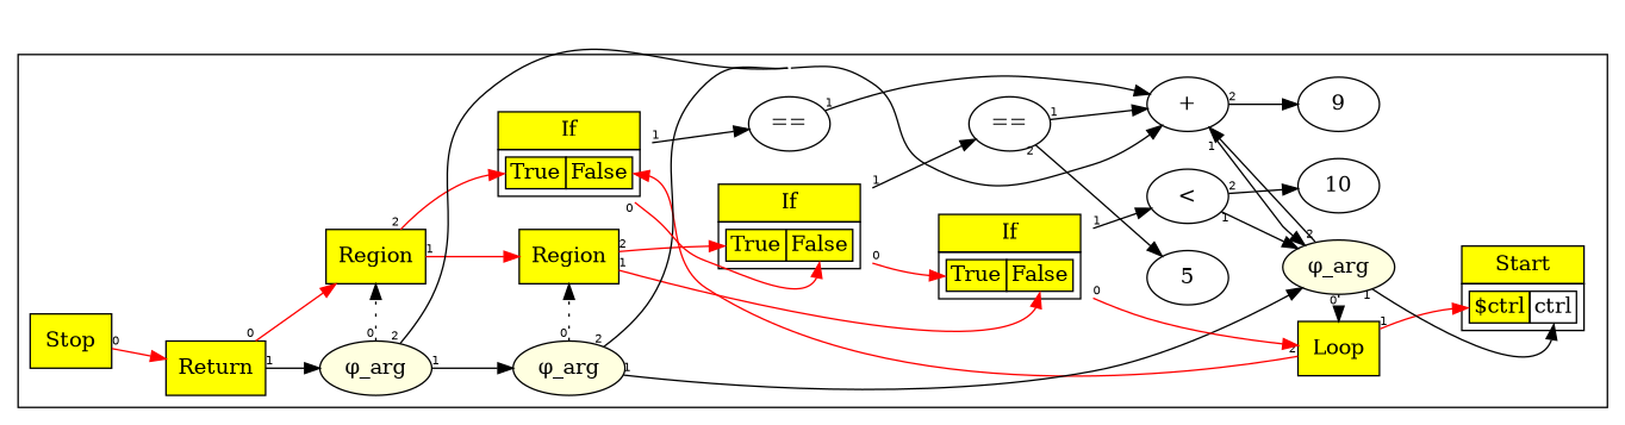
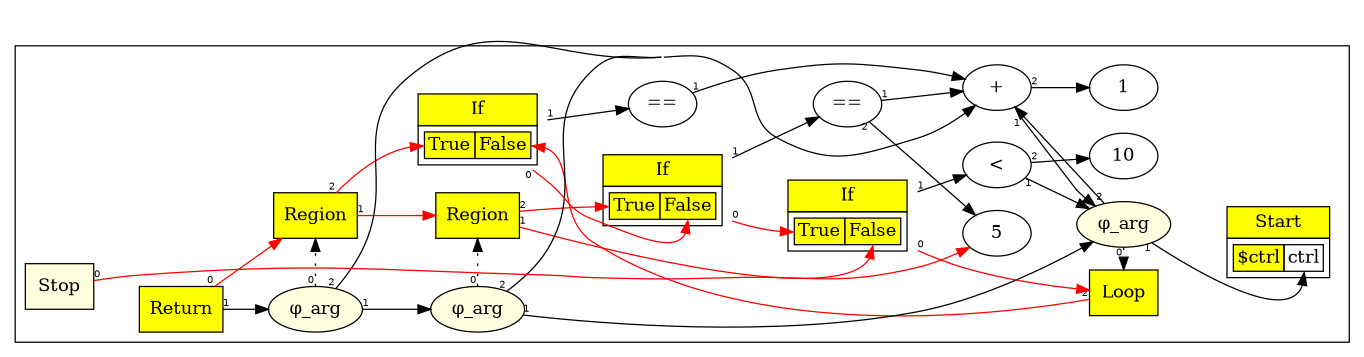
  digraph {
    compound=true
    concentrate=true
    ordering=in
    rankdir=LR
    edge [fontname=Helvetica fontsize=8 taillabel=1]
    n1 [fillcolor=yellow label=Loop shape=box style=filled]
    n2 [fillcolor=lightyellow label="&phi;_arg" style=filled]
    n3 [fillcolor=yellow label=Region shape=box style=filled]
    n4 [fillcolor=lightyellow label="&phi;_arg" style=filled]
    n5 [fillcolor=yellow label=Region shape=box style=filled]
    n6 [fillcolor=lightyellow label="&phi;_arg" style=filled]
    n7 [label=< 			<TABLE BORDER="0" CELLBORDER="1" CELLSPACING="0" CELLPADDING="4"> 			<TR><TD BGCOLOR="yellow">Start</TD></TR> 			<TR><TD> 				<TABLE BORDER="0" CELLBORDER="1" CELLSPACING="0"> 				<TR><TD PORT="p0" BGCOLOR="yellow">$ctrl</TD><TD PORT="p1">ctrl</TD></TR> 				</TABLE> 			</TD></TR> 			</TABLE>> shape=plaintext]
-   n8 [fillcolor=yellow label=Stop shape=box style=filled]
+   n8 [fillcolor=lightyellow label=Stop shape=box style=filled]
    n9 [label=10]
    n10 [label="<"]
    n11 [label=< 			<TABLE BORDER="0" CELLBORDER="1" CELLSPACING="0" CELLPADDING="4"> 			<TR><TD BGCOLOR="yellow">If</TD></TR> 			<TR><TD> 				<TABLE BORDER="0" CELLBORDER="1" CELLSPACING="0"> 				<TR><TD PORT="p0" BGCOLOR="yellow">True</TD><TD PORT="p1" BGCOLOR="yellow">False</TD></TR> 				</TABLE> 			</TD></TR> 			</TABLE>> shape=plaintext]
-   n12 [label=9]
+   n12 [label=1]
    n13 [label="+"]
    n14 [label=5]
    n15 [label="=="]
    n16 [label=< 			<TABLE BORDER="0" CELLBORDER="1" CELLSPACING="0" CELLPADDING="4"> 			<TR><TD BGCOLOR="yellow">If</TD></TR> 			<TR><TD> 				<TABLE BORDER="0" CELLBORDER="1" CELLSPACING="0"> 				<TR><TD PORT="p0" BGCOLOR="yellow">True</TD><TD PORT="p1" BGCOLOR="yellow">False</TD></TR> 				</TABLE> 			</TD></TR> 			</TABLE>> shape=plaintext]
    n17 [label="=="]
    n18 [label=< 			<TABLE BORDER="0" CELLBORDER="1" CELLSPACING="0" CELLPADDING="4"> 			<TR><TD BGCOLOR="yellow">If</TD></TR> 			<TR><TD> 				<TABLE BORDER="0" CELLBORDER="1" CELLSPACING="0"> 				<TR><TD PORT="p0" BGCOLOR="yellow">True</TD><TD PORT="p1" BGCOLOR="yellow">False</TD></TR> 				</TABLE> 			</TD></TR> 			</TABLE>> shape=plaintext]
    n19 [fillcolor=yellow label=Return shape=box style=filled]
    subgraph cluster_1 {
      n7
      n8
      n9
      n10
      n11
      n12
      n13
      n14
      n15
      n16
      n17
      n18
      n19
      subgraph sub_2 {
        rank=same
        n1
        n2
      }
      subgraph sub_3 {
        rank=same
        n3
        n4
      }
      subgraph sub_4 {
        rank=same
        n5
        n6
      }
    }
-   n1 -> n7 [color=red headport=p0]
    n1 -> n18 [color=red constraint=false headport=p1 taillabel=2]
    n2 -> n1 [style=dotted taillabel=0]
    n2 -> n7 [headport=p1]
    n2 -> n13 [constraint=false taillabel=2]
    n3 -> n11 [color=red headport=p1]
    n3 -> n16 [color=red headport=p0 taillabel=2]
    n4 -> n2
    n4 -> n3 [style=dotted taillabel=0]
    n4 -> n13 [constraint=false taillabel=2]
    n5 -> n3 [color=red]
    n5 -> n18 [color=red headport=p0 taillabel=2]
    n6 -> n4
    n6 -> n5 [style=dotted taillabel=0]
    n6 -> n13 [constraint=false taillabel=2]
-   n8 -> n19 [color=red taillabel=0]
+   n8 -> n14 [color=red taillabel=0]
    n10 -> n2
    n10 -> n9 [taillabel=2]
    n11 -> n1 [color=red taillabel=0]
    n11 -> n10
    n13 -> n2
    n13 -> n12 [taillabel=2]
    n15 -> n13
    n15 -> n14 [taillabel=2]
    n16 -> n11 [color=red headport=p0 taillabel=0]
    n16 -> n15
    n17 -> n13
    n18 -> n16 [color=red headport=p1 taillabel=0]
    n18 -> n17
    n19 -> n5 [color=red taillabel=0]
    n19 -> n6
  }
